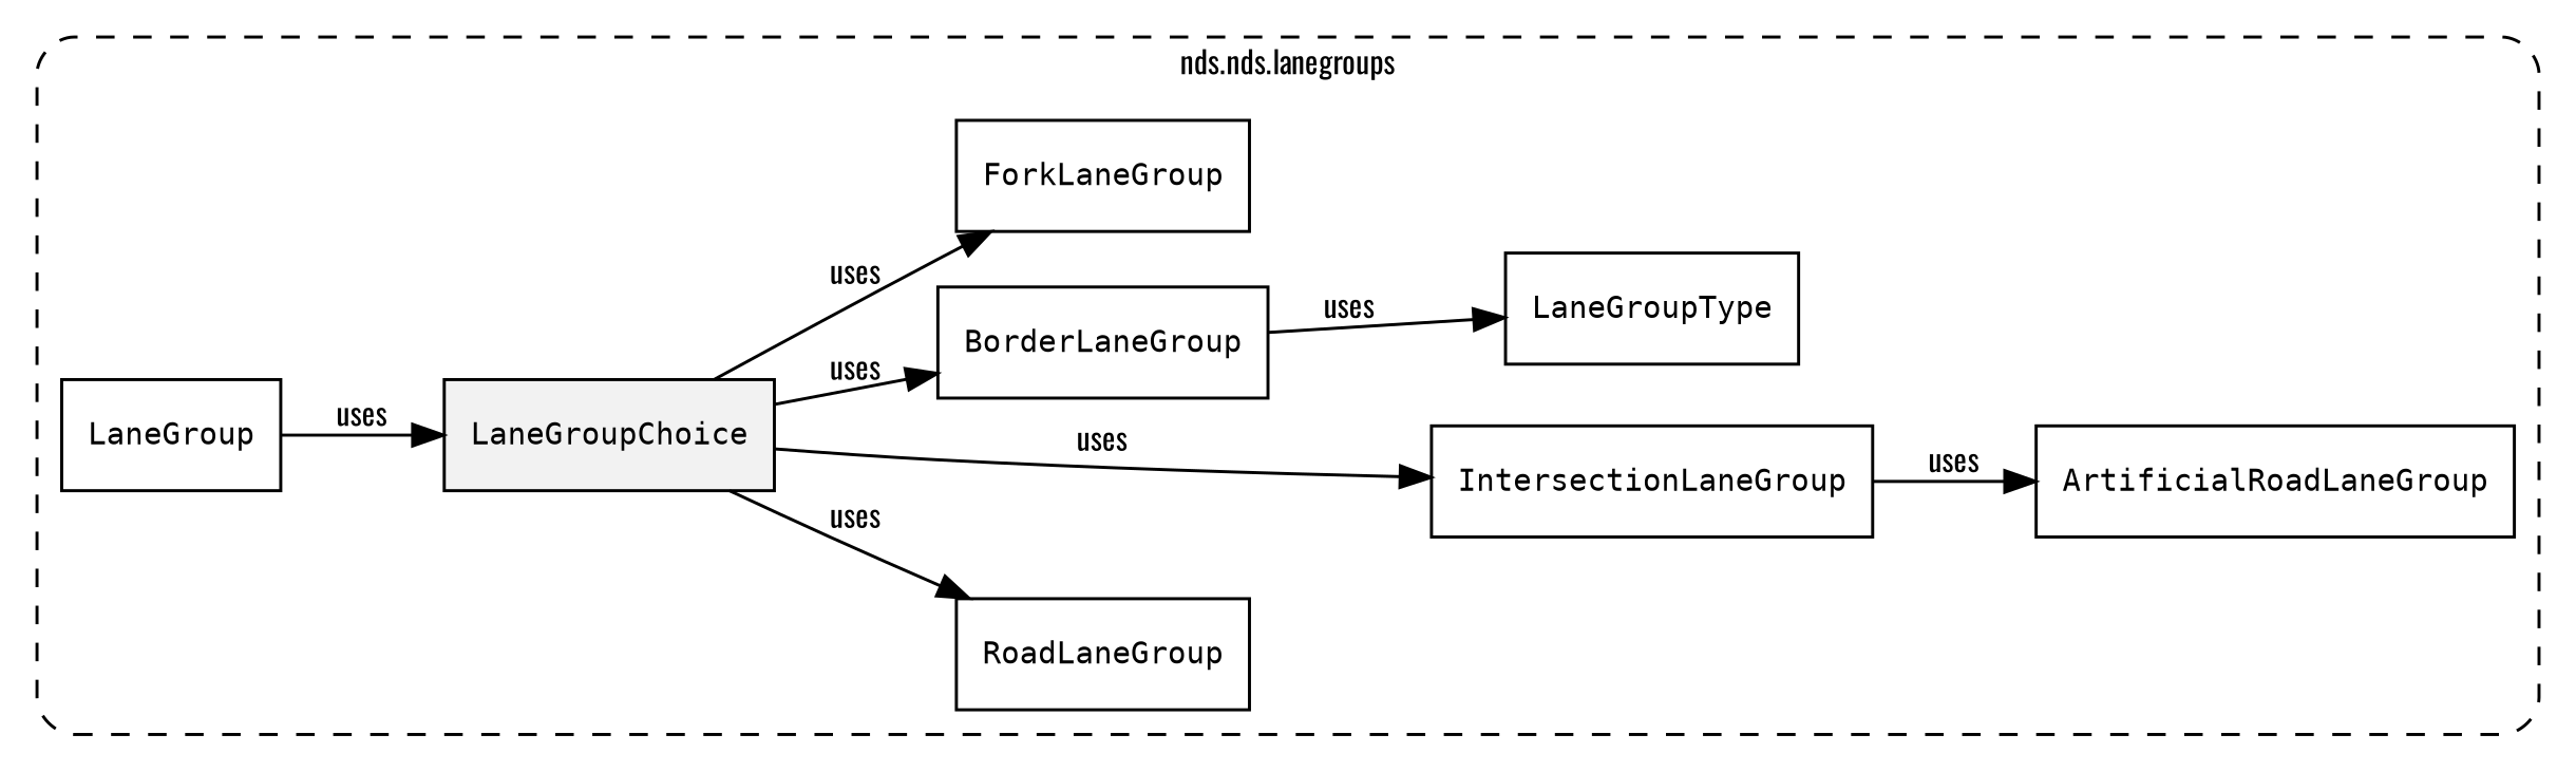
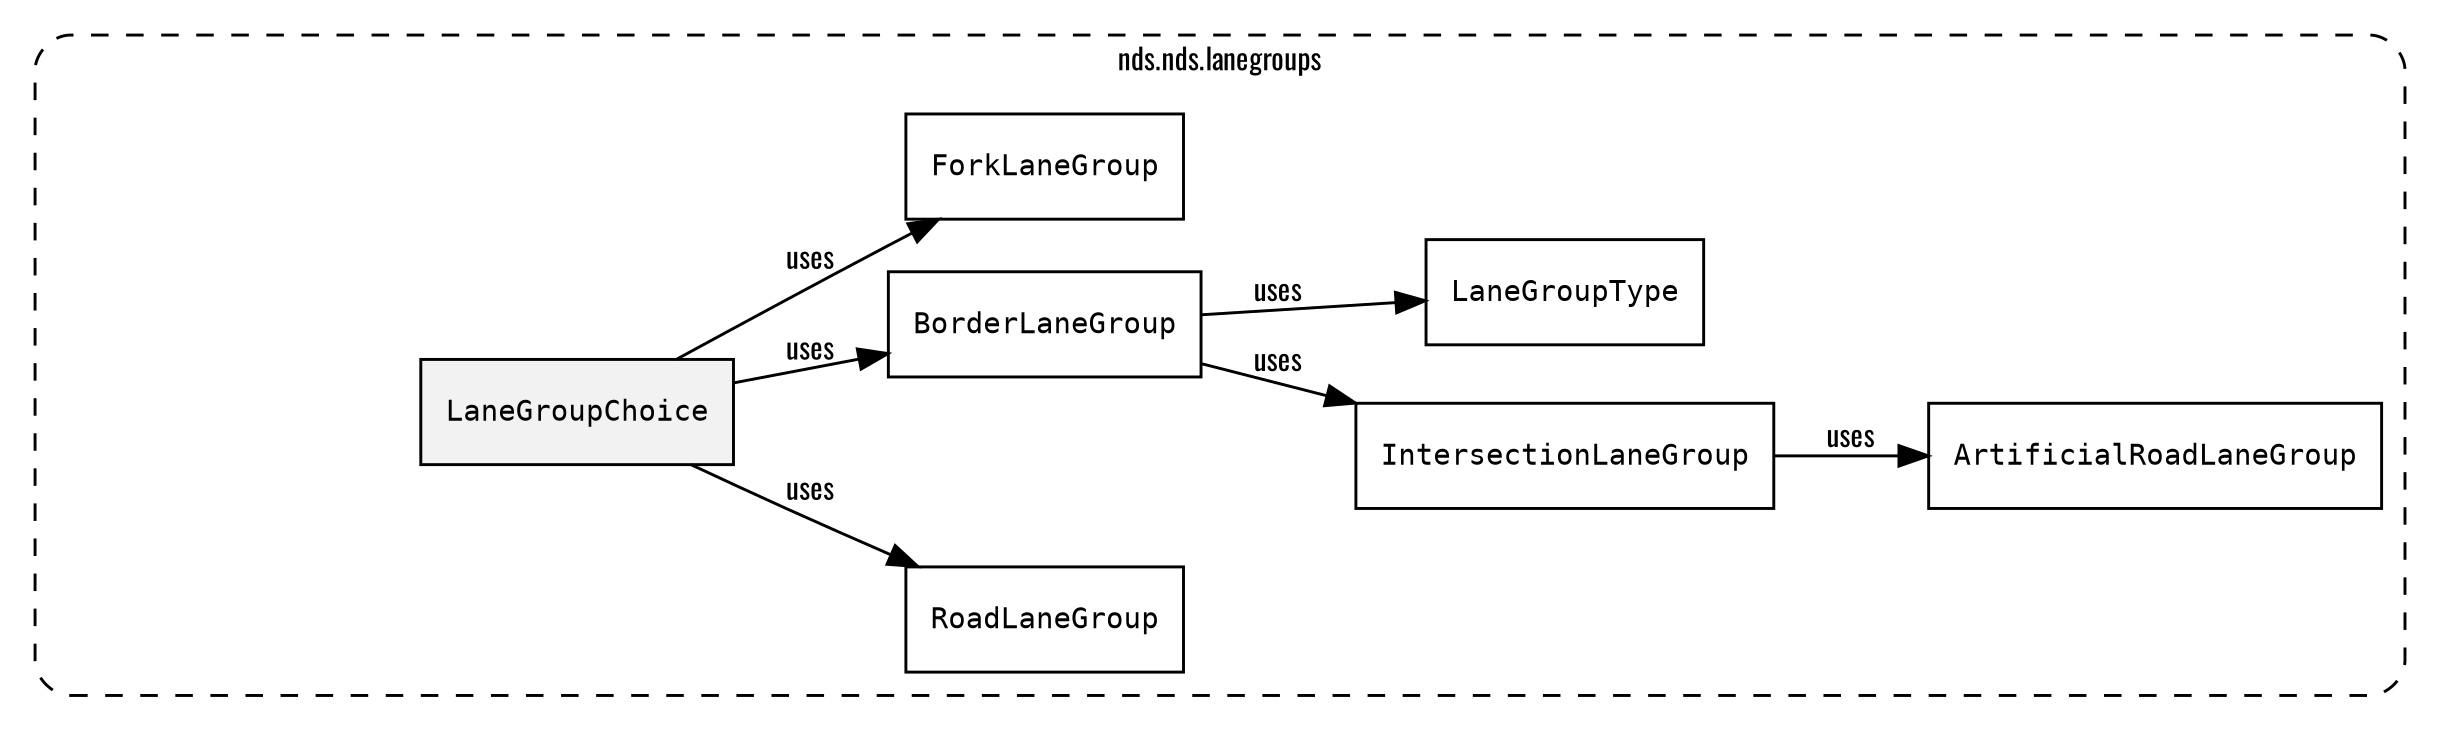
  digraph {
    fontname=Oswald
    fontsize=10
    rankdir=LR
    node [fontname=Oswald fontsize=10 shape=box]
    edge [fontname=Oswald fontsize=10]
    n1 [fillcolor="#0000000D" label=<<font face="monospace"><table align="center" border="0" cellspacing="0" cellpadding="0"><tr><td href="../../../content/packages/nds.lane.lanegroups.html#Choice-LaneGroupChoice" title="Choice defined in nds.lane.lanegroups">LaneGroupChoice</td></tr></table></font>> style=filled]
    n2 [label=<<font face="monospace"><table align="center" border="0" cellspacing="0" cellpadding="0"><tr><td href="../../../content/packages/nds.lane.lanegroups.html#Enum-LaneGroupType" title="Enum defined in nds.lane.lanegroups">LaneGroupType</td></tr></table></font>>]
    n3 [label=<<font face="monospace"><table align="center" border="0" cellspacing="0" cellpadding="0"><tr><td href="../../../content/packages/nds.lane.lanegroups.html#Structure-RoadLaneGroup" title="Structure defined in nds.lane.lanegroups">RoadLaneGroup</td></tr></table></font>>]
    n4 [label=<<font face="monospace"><table align="center" border="0" cellspacing="0" cellpadding="0"><tr><td href="../../../content/packages/nds.lane.lanegroups.html#Structure-IntersectionLaneGroup" title="Structure defined in nds.lane.lanegroups">IntersectionLaneGroup</td></tr></table></font>>]
    n5 [label=<<font face="monospace"><table align="center" border="0" cellspacing="0" cellpadding="0"><tr><td href="../../../content/packages/nds.lane.lanegroups.html#Structure-BorderLaneGroup" title="Structure defined in nds.lane.lanegroups">BorderLaneGroup</td></tr></table></font>>]
    n6 [label=<<font face="monospace"><table align="center" border="0" cellspacing="0" cellpadding="0"><tr><td href="../../../content/packages/nds.lane.lanegroups.html#Structure-ForkLaneGroup" title="Structure defined in nds.lane.lanegroups">ForkLaneGroup</td></tr></table></font>>]
    n7 [label=<<font face="monospace"><table align="center" border="0" cellspacing="0" cellpadding="0"><tr><td href="../../../content/packages/nds.lane.lanegroups.html#Structure-ArtificialRoadLaneGroup" title="Structure defined in nds.lane.lanegroups">ArtificialRoadLaneGroup</td></tr></table></font>>]
-   n8 [label=<<font face="monospace"><table align="center" border="0" cellspacing="0" cellpadding="0"><tr><td href="../../../content/packages/nds.lane.lanegroups.html#Structure-LaneGroup" title="Structure defined in nds.lane.lanegroups">LaneGroup</td></tr></table></font>>]
    subgraph cluster_1 {
      label="nds.nds.lanegroups"
      style="dashed, rounded"
      n1
      n2
      n3
      n4
      n5
      n6
      n7
-     n8
    }
    n1 -> n3 [label=uses]
-   n1 -> n4 [label=uses]
+   n5 -> n4 [label=uses]
    n1 -> n5 [label=uses]
    n1 -> n6 [label=uses]
    n4 -> n7 [label=uses]
    n5 -> n2 [label=uses]
-   n8 -> n1 [label=uses]
  }
